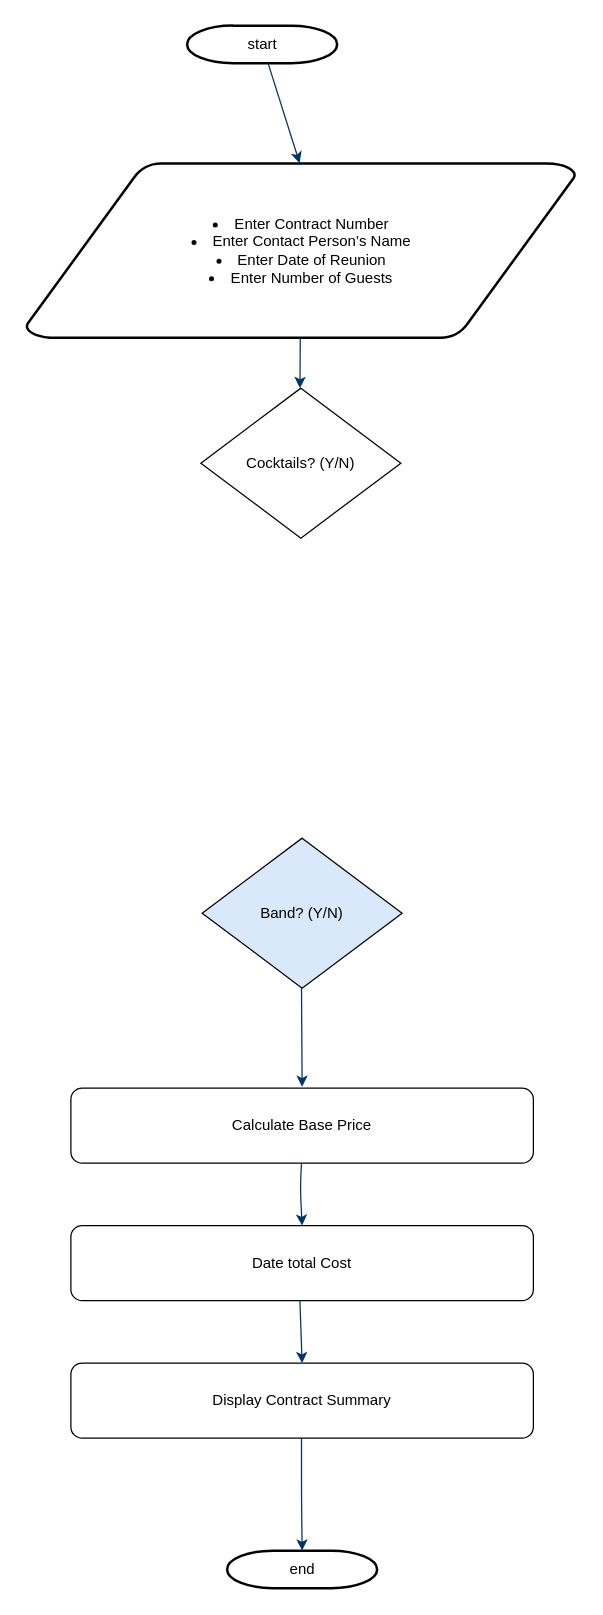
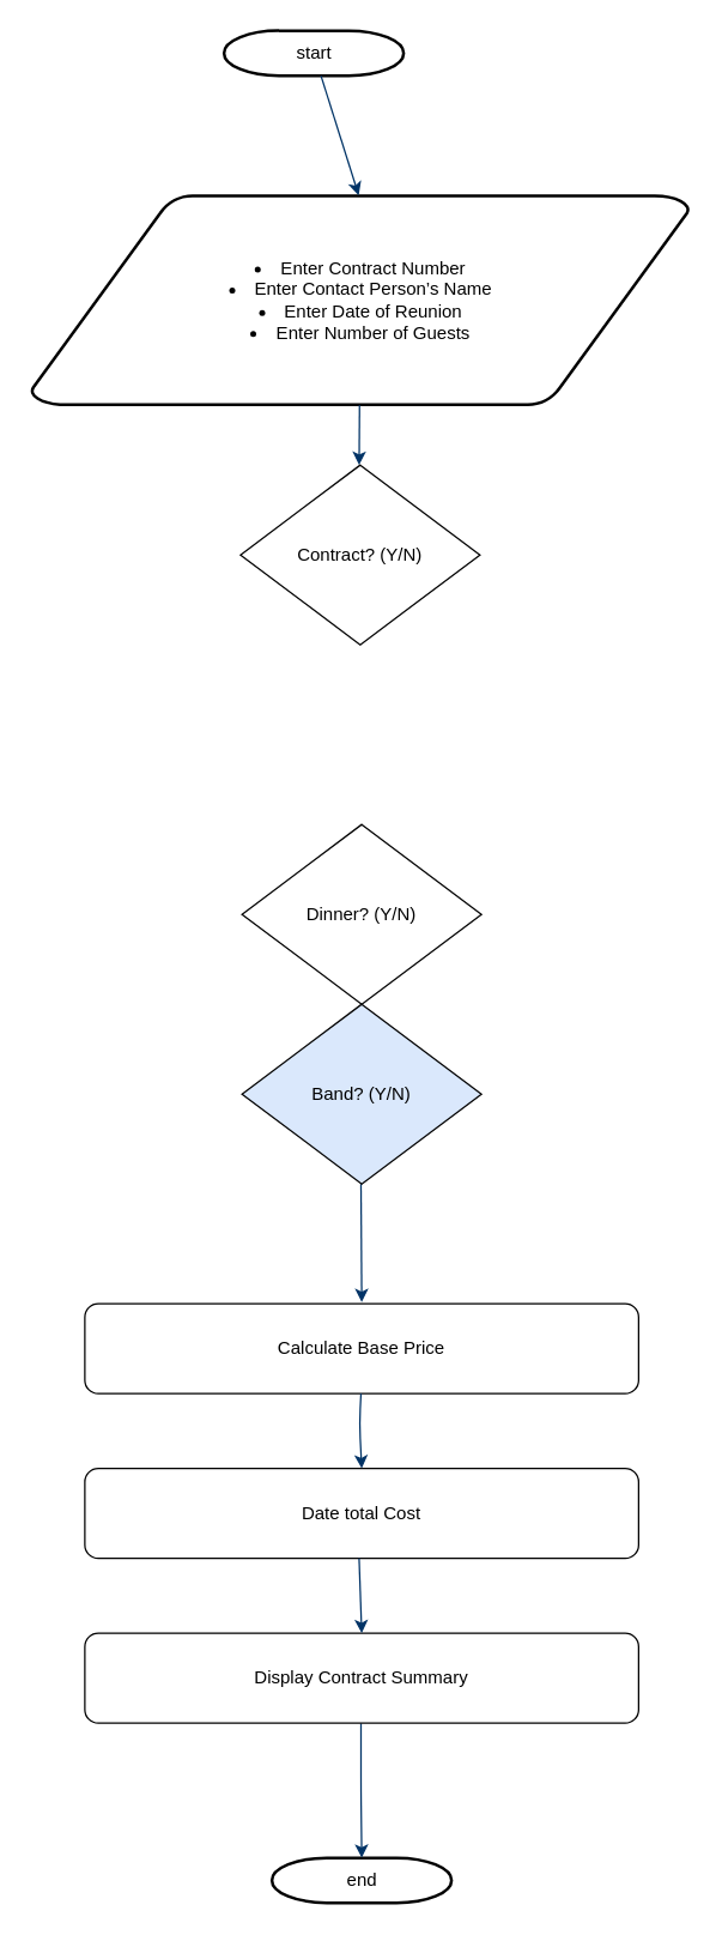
  <mxCell id="0" />
  <mxCell id="1" parent="0" />
  <mxCell id="2" value="start" style="shape=mxgraph.flowchart.terminator;strokeWidth=2;gradientColor=none;gradientDirection=north;fontStyle=0;html=1;" parent="1" vertex="1"><mxGeometry x="149" y="20" width="120" height="30" as="geometry" /></mxCell>
  <mxCell id="3" value="&lt;li&gt;Enter Contract Number&lt;/li&gt;&lt;li&gt;Enter Contact Person’s Name&lt;/li&gt;&lt;li&gt;Enter Date of Reunion&lt;/li&gt;&lt;li&gt;Enter Number of Guests&lt;/li&gt;" style="shape=mxgraph.flowchart.data;strokeWidth=2;gradientColor=none;gradientDirection=north;fontStyle=0;html=1;align=center;" parent="1" vertex="1"><mxGeometry x="20" y="130" width="440" height="140" as="geometry" /></mxCell>
  <mxCell id="4" style="fontStyle=1;strokeColor=#003366;strokeWidth=1;html=1;" parent="1" source="2" edge="1"><mxGeometry relative="1" as="geometry"><mxPoint x="239" y="130" as="targetPoint" /></mxGeometry></mxCell>
  <mxCell id="5" style="fontStyle=1;strokeColor=#003366;strokeWidth=1;html=1;" parent="1" source="3" edge="1"><mxGeometry relative="1" as="geometry"><mxPoint x="239.267" y="310" as="targetPoint" /></mxGeometry></mxCell>
  <mxCell id="6" value="" style="edgeStyle=elbowEdgeStyle;elbow=horizontal;exitX=0.5;exitY=0.9;exitPerimeter=0;fontStyle=1;strokeColor=#003366;strokeWidth=1;html=1;" parent="1" edge="1"><mxGeometry width="100" height="100" as="geometry"><mxPoint x="240.5" y="790" as="sourcePoint" /><mxPoint x="240.5" y="869" as="targetPoint" /></mxGeometry></mxCell>
  <mxCell id="7" value="end" style="shape=mxgraph.flowchart.terminator;strokeWidth=2;gradientColor=none;gradientDirection=north;fontStyle=0;html=1;" parent="1" vertex="1"><mxGeometry x="181" y="1240" width="120" height="30" as="geometry" /></mxCell>
  <mxCell id="8" value="" style="edgeStyle=elbowEdgeStyle;elbow=vertical;exitX=0.5;exitY=1;exitPerimeter=0;fontStyle=1;strokeColor=#003366;strokeWidth=1;html=1;" parent="1" edge="1"><mxGeometry width="100" height="100" as="geometry"><mxPoint x="240.5" y="1150" as="sourcePoint" /><mxPoint x="241" y="1240" as="targetPoint" /></mxGeometry></mxCell>
- <mxCell id="9" value="Cocktails? (Y/N)" style="rhombus;whiteSpace=wrap;html=1;" vertex="1" parent="1"><mxGeometry x="160" y="310" width="160" height="120" as="geometry" /></mxCell>
+ <mxCell id="9" value="Contract? (Y/N)" style="rhombus;whiteSpace=wrap;html=1;" vertex="1" parent="1"><mxGeometry x="160" y="310" width="160" height="120" as="geometry" /></mxCell>
+ <mxCell id="10" value="Dinner? (Y/N)" style="rhombus;whiteSpace=wrap;html=1;" vertex="1" parent="1"><mxGeometry x="161" y="550" width="160" height="120" as="geometry" /></mxCell>
  <mxCell id="11" value="Band? (Y/N)" style="rhombus;whiteSpace=wrap;html=1;fillColor=#dae8fc;" vertex="1" parent="1"><mxGeometry x="161" y="670" width="160" height="120" as="geometry" /></mxCell>
  <mxCell id="12" value="Calculate Base Price" style="rounded=1;whiteSpace=wrap;html=1;" vertex="1" parent="1"><mxGeometry x="56" y="870" width="370" height="60" as="geometry" /></mxCell>
  <mxCell id="13" value="Date total Cost" style="rounded=1;whiteSpace=wrap;html=1;" vertex="1" parent="1"><mxGeometry x="56" y="980" width="370" height="60" as="geometry" /></mxCell>
  <mxCell id="14" value="Display Contract Summary" style="rounded=1;whiteSpace=wrap;html=1;" vertex="1" parent="1"><mxGeometry x="56" y="1090" width="370" height="60" as="geometry" /></mxCell>
  <mxCell id="15" style="fontStyle=1;strokeColor=#003366;strokeWidth=1;html=1;entryX=0.5;entryY=0;entryDx=0;entryDy=0;" edge="1" parent="1" target="13"><mxGeometry relative="1" as="geometry"><mxPoint x="239.767" y="970" as="targetPoint" /><mxPoint x="240.5" y="930" as="sourcePoint" /><Array as="points"><mxPoint x="239.5" y="950" /></Array></mxGeometry></mxCell>
  <mxCell id="16" style="fontStyle=1;strokeColor=#003366;strokeWidth=1;html=1;entryX=0.5;entryY=0;entryDx=0;entryDy=0;" edge="1" parent="1" target="14"><mxGeometry relative="1" as="geometry"><mxPoint x="238.497" y="1080" as="targetPoint" /><mxPoint x="239.23" y="1040" as="sourcePoint" /></mxGeometry></mxCell>
